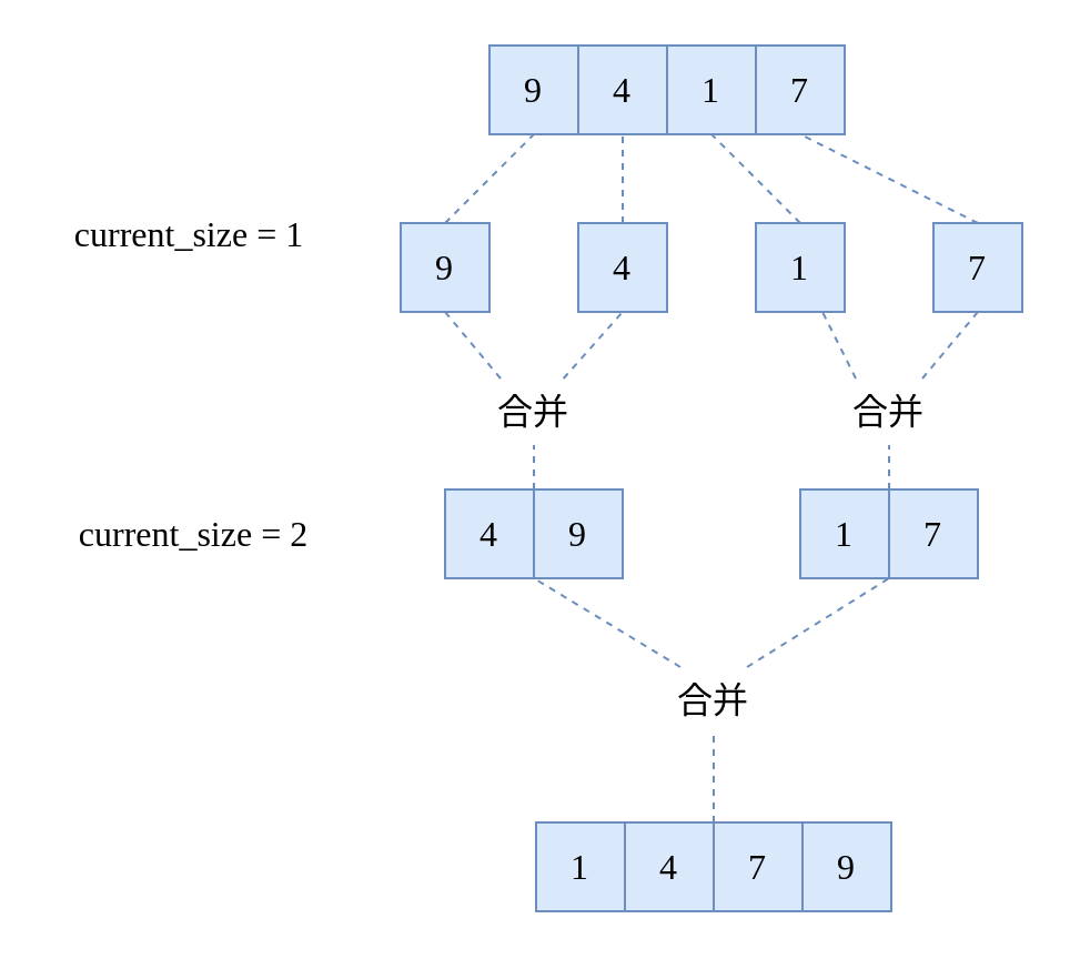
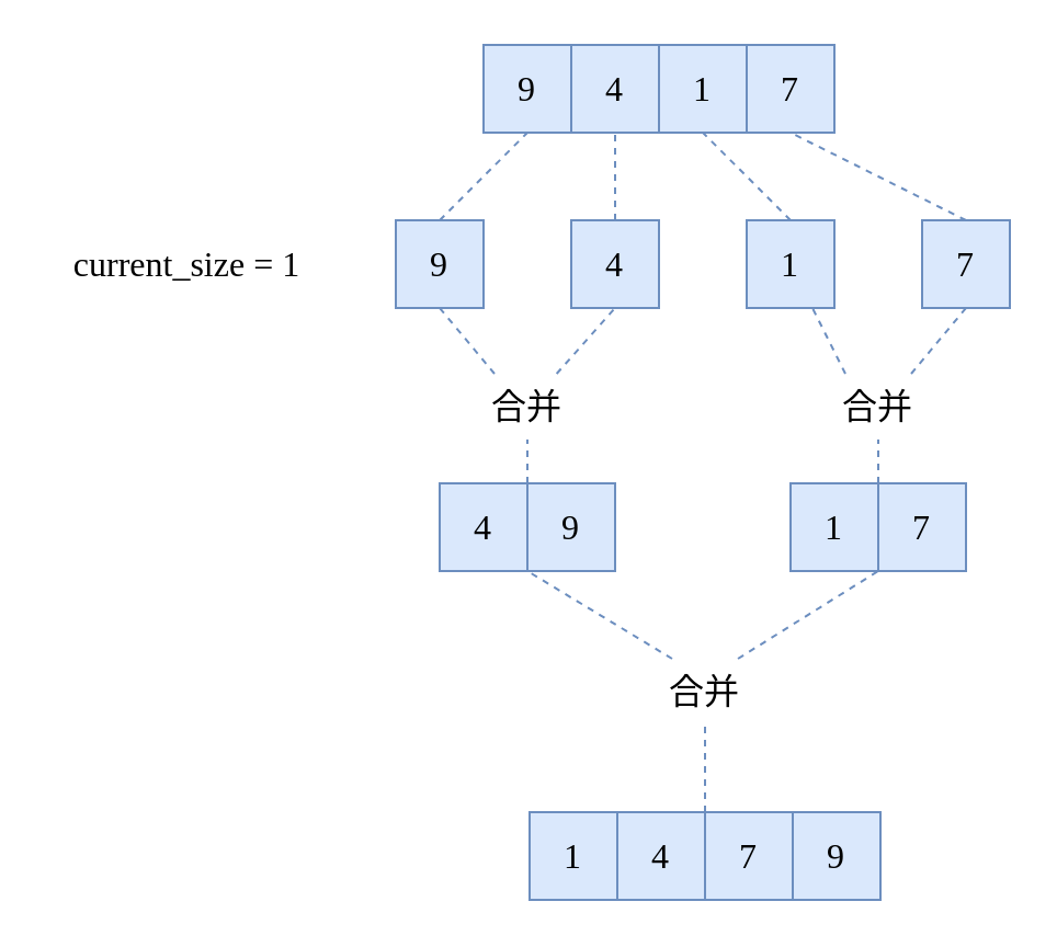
  <mxCell id="0" />
  <mxCell id="1" parent="0" />
  <mxCell id="2" style="edgeStyle=orthogonalEdgeStyle;rounded=1;orthogonalLoop=1;jettySize=auto;html=1;shadow=0;strokeColor=#6c8ebf;strokeWidth=1;fontFamily=Ubuntu;fontSize=14;fontStyle=0;endArrow=block;endFill=1;fillColor=#dae8fc;entryX=0.5;entryY=1;entryDx=0;entryDy=0;exitX=0.5;exitY=1;exitDx=0;exitDy=0;startArrow=block;startFill=1;" parent="1" edge="1"><mxGeometry relative="1" as="geometry"><mxPoint x="200" y="260" as="targetPoint" /></mxGeometry></mxCell>
  <mxCell id="3" value="9" style="rounded=0;whiteSpace=wrap;html=1;shadow=0;strokeColor=#6c8ebf;strokeWidth=1;fontFamily=Ubuntu;fontSize=16;fontStyle=0;fillColor=#dae8fc;" parent="1" vertex="1"><mxGeometry x="220" y="20" width="40" height="40" as="geometry" /></mxCell>
  <mxCell id="4" value="4" style="rounded=0;whiteSpace=wrap;html=1;shadow=0;strokeColor=#6c8ebf;strokeWidth=1;fontFamily=Ubuntu;fontSize=16;fontStyle=0;fillColor=#dae8fc;" parent="1" vertex="1"><mxGeometry x="260" y="20" width="40" height="40" as="geometry" /></mxCell>
  <mxCell id="5" value="1" style="rounded=0;whiteSpace=wrap;html=1;shadow=0;strokeColor=#6c8ebf;strokeWidth=1;fontFamily=Ubuntu;fontSize=16;fontStyle=0;fillColor=#dae8fc;" parent="1" vertex="1"><mxGeometry x="300" y="20" width="40" height="40" as="geometry" /></mxCell>
  <mxCell id="6" value="7" style="rounded=0;whiteSpace=wrap;html=1;shadow=0;strokeColor=#6c8ebf;strokeWidth=1;fontFamily=Ubuntu;fontSize=16;fontStyle=0;fillColor=#dae8fc;" parent="1" vertex="1"><mxGeometry x="340" y="20" width="40" height="40" as="geometry" /></mxCell>
- <mxCell id="7" value="current_size = 1" style="text;html=1;align=center;verticalAlign=middle;whiteSpace=wrap;rounded=0;fontFamily=Ubuntu;fontSize=16;fontStyle=0;" vertex="1" parent="1"><mxGeometry x="20" y="90" width="130" height="30" as="geometry" /></mxCell>
+ <mxCell id="7" value="current_size = 1" style="text;html=1;align=center;verticalAlign=middle;whiteSpace=wrap;rounded=0;fontFamily=Ubuntu;fontSize=16;fontStyle=0;" vertex="1" parent="1"><mxGeometry x="20" y="105" width="130" height="30" as="geometry" /></mxCell>
  <mxCell id="8" value="9" style="rounded=0;whiteSpace=wrap;html=1;shadow=0;strokeColor=#6c8ebf;strokeWidth=1;fontFamily=Ubuntu;fontSize=16;fontStyle=0;fillColor=#dae8fc;" vertex="1" parent="1"><mxGeometry x="180" y="100" width="40" height="40" as="geometry" /></mxCell>
  <mxCell id="9" value="4" style="rounded=0;whiteSpace=wrap;html=1;shadow=0;strokeColor=#6c8ebf;strokeWidth=1;fontFamily=Ubuntu;fontSize=16;fontStyle=0;fillColor=#dae8fc;" vertex="1" parent="1"><mxGeometry x="260" y="100" width="40" height="40" as="geometry" /></mxCell>
  <mxCell id="10" value="1" style="rounded=0;whiteSpace=wrap;html=1;shadow=0;strokeColor=#6c8ebf;strokeWidth=1;fontFamily=Ubuntu;fontSize=16;fontStyle=0;fillColor=#dae8fc;" vertex="1" parent="1"><mxGeometry x="340" y="100" width="40" height="40" as="geometry" /></mxCell>
  <mxCell id="11" value="7" style="rounded=0;whiteSpace=wrap;html=1;shadow=0;strokeColor=#6c8ebf;strokeWidth=1;fontFamily=Ubuntu;fontSize=16;fontStyle=0;fillColor=#dae8fc;" vertex="1" parent="1"><mxGeometry x="420" y="100" width="40" height="40" as="geometry" /></mxCell>
  <mxCell id="12" value="4" style="rounded=0;whiteSpace=wrap;html=1;shadow=0;strokeColor=#6c8ebf;strokeWidth=1;fontFamily=Ubuntu;fontSize=16;fontStyle=0;fillColor=#dae8fc;" vertex="1" parent="1"><mxGeometry x="200" y="220" width="40" height="40" as="geometry" /></mxCell>
  <mxCell id="13" value="9" style="rounded=0;whiteSpace=wrap;html=1;shadow=0;strokeColor=#6c8ebf;strokeWidth=1;fontFamily=Ubuntu;fontSize=16;fontStyle=0;fillColor=#dae8fc;" vertex="1" parent="1"><mxGeometry x="240" y="220" width="40" height="40" as="geometry" /></mxCell>
  <mxCell id="14" value="1" style="rounded=0;whiteSpace=wrap;html=1;shadow=0;strokeColor=#6c8ebf;strokeWidth=1;fontFamily=Ubuntu;fontSize=16;fontStyle=0;fillColor=#dae8fc;" vertex="1" parent="1"><mxGeometry x="360" y="220" width="40" height="40" as="geometry" /></mxCell>
  <mxCell id="15" value="7" style="rounded=0;whiteSpace=wrap;html=1;shadow=0;strokeColor=#6c8ebf;strokeWidth=1;fontFamily=Ubuntu;fontSize=16;fontStyle=0;fillColor=#dae8fc;" vertex="1" parent="1"><mxGeometry x="400" y="220" width="40" height="40" as="geometry" /></mxCell>
  <mxCell id="16" value="合并" style="text;html=1;align=center;verticalAlign=middle;whiteSpace=wrap;rounded=0;fontFamily=Ubuntu;fontSize=16;fontStyle=0;" vertex="1" parent="1"><mxGeometry x="210" y="170" width="60" height="30" as="geometry" /></mxCell>
  <mxCell id="17" value="" style="endArrow=none;dashed=1;html=1;rounded=1;shadow=0;strokeColor=#6c8ebf;strokeWidth=1;fontFamily=Ubuntu;fontSize=14;fontStyle=0;fillColor=#dae8fc;entryX=0.5;entryY=1;entryDx=0;entryDy=0;" edge="1" parent="1" source="16" target="9"><mxGeometry width="50" height="50" relative="1" as="geometry"><mxPoint x="340" y="350" as="sourcePoint" /><mxPoint x="390" y="300" as="targetPoint" /></mxGeometry></mxCell>
  <mxCell id="18" value="" style="endArrow=none;dashed=1;html=1;rounded=1;shadow=0;strokeColor=#6c8ebf;strokeWidth=1;fontFamily=Ubuntu;fontSize=14;fontStyle=0;fillColor=#dae8fc;entryX=0.5;entryY=1;entryDx=0;entryDy=0;exitX=0.25;exitY=0;exitDx=0;exitDy=0;" edge="1" parent="1" source="16" target="8"><mxGeometry width="50" height="50" relative="1" as="geometry"><mxPoint x="340" y="350" as="sourcePoint" /><mxPoint x="390" y="300" as="targetPoint" /></mxGeometry></mxCell>
  <mxCell id="19" value="" style="endArrow=none;dashed=1;html=1;rounded=1;shadow=0;strokeColor=#6c8ebf;strokeWidth=1;fontFamily=Ubuntu;fontSize=14;fontStyle=0;fillColor=#dae8fc;entryX=0.5;entryY=1;entryDx=0;entryDy=0;exitX=0;exitY=0;exitDx=0;exitDy=0;" edge="1" parent="1" source="13" target="16"><mxGeometry width="50" height="50" relative="1" as="geometry"><mxPoint x="340" y="350" as="sourcePoint" /><mxPoint x="390" y="300" as="targetPoint" /></mxGeometry></mxCell>
  <mxCell id="20" value="合并" style="text;html=1;align=center;verticalAlign=middle;whiteSpace=wrap;rounded=0;fontFamily=Ubuntu;fontSize=16;fontStyle=0;" vertex="1" parent="1"><mxGeometry x="370" y="170" width="60" height="30" as="geometry" /></mxCell>
  <mxCell id="21" value="" style="endArrow=none;dashed=1;html=1;rounded=1;shadow=0;strokeColor=#6c8ebf;strokeWidth=1;fontFamily=Ubuntu;fontSize=14;fontStyle=0;fillColor=#dae8fc;exitX=0.25;exitY=0;exitDx=0;exitDy=0;" edge="1" parent="1" source="20" target="10"><mxGeometry width="50" height="50" relative="1" as="geometry"><mxPoint x="340" y="350" as="sourcePoint" /><mxPoint x="390" y="300" as="targetPoint" /></mxGeometry></mxCell>
  <mxCell id="22" value="" style="endArrow=none;dashed=1;html=1;rounded=1;shadow=0;strokeColor=#6c8ebf;strokeWidth=1;fontFamily=Ubuntu;fontSize=14;fontStyle=0;fillColor=#dae8fc;entryX=0.5;entryY=1;entryDx=0;entryDy=0;exitX=0.75;exitY=0;exitDx=0;exitDy=0;" edge="1" parent="1" source="20" target="11"><mxGeometry width="50" height="50" relative="1" as="geometry"><mxPoint x="340" y="350" as="sourcePoint" /><mxPoint x="390" y="300" as="targetPoint" /></mxGeometry></mxCell>
  <mxCell id="23" value="" style="endArrow=none;dashed=1;html=1;rounded=1;shadow=0;strokeColor=#6c8ebf;strokeWidth=1;fontFamily=Ubuntu;fontSize=14;fontStyle=0;fillColor=#dae8fc;entryX=0.5;entryY=1;entryDx=0;entryDy=0;exitX=1;exitY=0;exitDx=0;exitDy=0;" edge="1" parent="1" source="14" target="20"><mxGeometry width="50" height="50" relative="1" as="geometry"><mxPoint x="340" y="350" as="sourcePoint" /><mxPoint x="390" y="300" as="targetPoint" /></mxGeometry></mxCell>
  <mxCell id="24" value="" style="endArrow=none;dashed=1;html=1;rounded=1;shadow=0;strokeColor=#6c8ebf;strokeWidth=1;fontFamily=Ubuntu;fontSize=14;fontStyle=0;fillColor=#dae8fc;entryX=0.5;entryY=1;entryDx=0;entryDy=0;exitX=0.5;exitY=0;exitDx=0;exitDy=0;" edge="1" parent="1" source="8" target="3"><mxGeometry width="50" height="50" relative="1" as="geometry"><mxPoint x="340" y="350" as="sourcePoint" /><mxPoint x="390" y="300" as="targetPoint" /></mxGeometry></mxCell>
  <mxCell id="25" value="" style="endArrow=none;dashed=1;html=1;rounded=1;shadow=0;strokeColor=#6c8ebf;strokeWidth=1;fontFamily=Ubuntu;fontSize=14;fontStyle=0;fillColor=#dae8fc;entryX=0.5;entryY=1;entryDx=0;entryDy=0;exitX=0.5;exitY=0;exitDx=0;exitDy=0;" edge="1" parent="1" source="9" target="4"><mxGeometry width="50" height="50" relative="1" as="geometry"><mxPoint x="340" y="350" as="sourcePoint" /><mxPoint x="390" y="300" as="targetPoint" /></mxGeometry></mxCell>
  <mxCell id="26" value="" style="endArrow=none;dashed=1;html=1;rounded=1;shadow=0;strokeColor=#6c8ebf;strokeWidth=1;fontFamily=Ubuntu;fontSize=14;fontStyle=0;fillColor=#dae8fc;entryX=0.5;entryY=1;entryDx=0;entryDy=0;exitX=0.5;exitY=0;exitDx=0;exitDy=0;" edge="1" parent="1" source="10" target="5"><mxGeometry width="50" height="50" relative="1" as="geometry"><mxPoint x="340" y="350" as="sourcePoint" /><mxPoint x="390" y="300" as="targetPoint" /></mxGeometry></mxCell>
  <mxCell id="27" value="" style="endArrow=none;dashed=1;html=1;rounded=1;shadow=0;strokeColor=#6c8ebf;strokeWidth=1;fontFamily=Ubuntu;fontSize=14;fontStyle=0;fillColor=#dae8fc;entryX=0.5;entryY=1;entryDx=0;entryDy=0;exitX=0.5;exitY=0;exitDx=0;exitDy=0;" edge="1" parent="1" source="11" target="6"><mxGeometry width="50" height="50" relative="1" as="geometry"><mxPoint x="340" y="350" as="sourcePoint" /><mxPoint x="390" y="300" as="targetPoint" /></mxGeometry></mxCell>
  <mxCell id="28" value="合并" style="text;html=1;align=center;verticalAlign=middle;whiteSpace=wrap;rounded=0;fontFamily=Ubuntu;fontSize=16;fontStyle=0;" vertex="1" parent="1"><mxGeometry x="291" y="300" width="60" height="30" as="geometry" /></mxCell>
- <mxCell id="29" value="current_size = 2" style="text;html=1;align=center;verticalAlign=middle;whiteSpace=wrap;rounded=0;fontFamily=Ubuntu;fontSize=16;fontStyle=0;" vertex="1" parent="1"><mxGeometry x="22" y="225" width="130" height="30" as="geometry" /></mxCell>
  <mxCell id="30" value="" style="endArrow=none;dashed=1;html=1;rounded=1;shadow=0;strokeColor=#6c8ebf;strokeWidth=1;fontFamily=Ubuntu;fontSize=14;fontStyle=0;fillColor=#dae8fc;entryX=0;entryY=1;entryDx=0;entryDy=0;exitX=0.25;exitY=0;exitDx=0;exitDy=0;" edge="1" parent="1" source="28" target="13"><mxGeometry width="50" height="50" relative="1" as="geometry"><mxPoint x="290" y="300" as="sourcePoint" /><mxPoint x="390" y="300" as="targetPoint" /></mxGeometry></mxCell>
  <mxCell id="31" value="" style="endArrow=none;dashed=1;html=1;rounded=1;shadow=0;strokeColor=#6c8ebf;strokeWidth=1;fontFamily=Ubuntu;fontSize=14;fontStyle=0;fillColor=#dae8fc;entryX=0;entryY=1;entryDx=0;entryDy=0;exitX=0.75;exitY=0;exitDx=0;exitDy=0;" edge="1" parent="1" source="28" target="15"><mxGeometry width="50" height="50" relative="1" as="geometry"><mxPoint x="340" y="350" as="sourcePoint" /><mxPoint x="390" y="300" as="targetPoint" /></mxGeometry></mxCell>
  <mxCell id="32" value="1" style="rounded=0;whiteSpace=wrap;html=1;shadow=0;strokeColor=#6c8ebf;strokeWidth=1;fontFamily=Ubuntu;fontSize=16;fontStyle=0;fillColor=#dae8fc;" vertex="1" parent="1"><mxGeometry x="241" y="370" width="40" height="40" as="geometry" /></mxCell>
  <mxCell id="33" value="4" style="rounded=0;whiteSpace=wrap;html=1;shadow=0;strokeColor=#6c8ebf;strokeWidth=1;fontFamily=Ubuntu;fontSize=16;fontStyle=0;fillColor=#dae8fc;" vertex="1" parent="1"><mxGeometry x="281" y="370" width="40" height="40" as="geometry" /></mxCell>
  <mxCell id="34" value="7" style="rounded=0;whiteSpace=wrap;html=1;shadow=0;strokeColor=#6c8ebf;strokeWidth=1;fontFamily=Ubuntu;fontSize=16;fontStyle=0;fillColor=#dae8fc;" vertex="1" parent="1"><mxGeometry x="321" y="370" width="40" height="40" as="geometry" /></mxCell>
  <mxCell id="35" value="9" style="rounded=0;whiteSpace=wrap;html=1;shadow=0;strokeColor=#6c8ebf;strokeWidth=1;fontFamily=Ubuntu;fontSize=16;fontStyle=0;fillColor=#dae8fc;" vertex="1" parent="1"><mxGeometry x="361" y="370" width="40" height="40" as="geometry" /></mxCell>
  <mxCell id="36" value="" style="endArrow=none;dashed=1;html=1;rounded=1;shadow=0;strokeColor=#6c8ebf;strokeWidth=1;fontFamily=Ubuntu;fontSize=14;fontStyle=0;fillColor=#dae8fc;entryX=0.5;entryY=1;entryDx=0;entryDy=0;exitX=0;exitY=0;exitDx=0;exitDy=0;" edge="1" parent="1" source="34" target="28"><mxGeometry width="50" height="50" relative="1" as="geometry"><mxPoint x="340" y="350" as="sourcePoint" /><mxPoint x="390" y="300" as="targetPoint" /></mxGeometry></mxCell>
